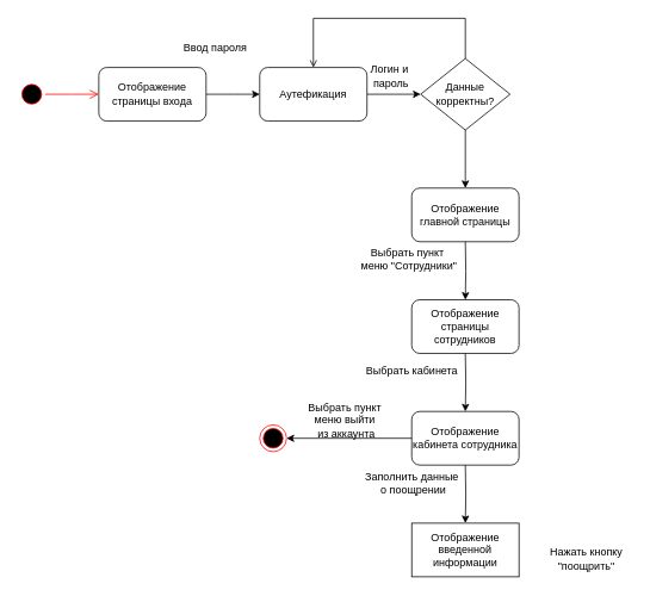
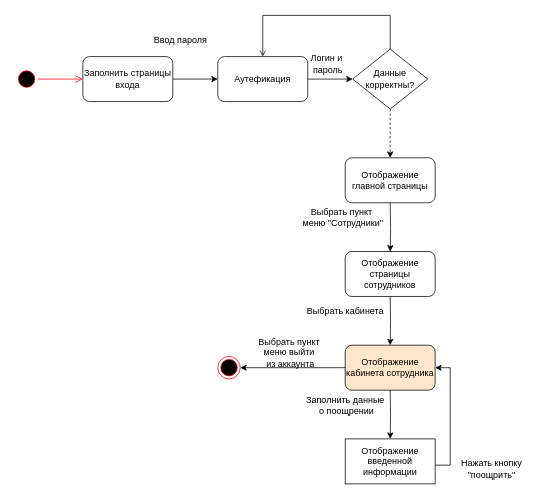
  <mxCell id="0" />
  <mxCell id="1" parent="0" />
  <mxCell id="2" value="" style="ellipse;html=1;shape=startState;fillColor=#000000;strokeColor=#ff0000;" vertex="1" parent="1"><mxGeometry x="20" y="90" width="30" height="30" as="geometry" /></mxCell>
  <mxCell id="3" value="" style="edgeStyle=orthogonalEdgeStyle;html=1;verticalAlign=bottom;endArrow=open;endSize=8;strokeColor=#ff0000;rounded=0;" edge="1" source="2" parent="1"><mxGeometry relative="1" as="geometry"><mxPoint x="110" y="105" as="targetPoint" /></mxGeometry></mxCell>
  <mxCell id="4" style="edgeStyle=orthogonalEdgeStyle;rounded=0;orthogonalLoop=1;jettySize=auto;html=1;" edge="1" parent="1" source="5"><mxGeometry relative="1" as="geometry"><mxPoint x="290" y="105" as="targetPoint" /></mxGeometry></mxCell>
- <mxCell id="5" value="Отображение страницы входа" style="rounded=1;whiteSpace=wrap;html=1;" vertex="1" parent="1"><mxGeometry x="110" y="75" width="120" height="60" as="geometry" /></mxCell>
+ <mxCell id="5" value="Заполнить страницы входа" style="rounded=1;whiteSpace=wrap;html=1;" vertex="1" parent="1"><mxGeometry x="110" y="75" width="120" height="60" as="geometry" /></mxCell>
  <mxCell id="6" style="edgeStyle=orthogonalEdgeStyle;rounded=0;orthogonalLoop=1;jettySize=auto;html=1;" edge="1" parent="1" source="7"><mxGeometry relative="1" as="geometry"><mxPoint x="470" y="105" as="targetPoint" /></mxGeometry></mxCell>
  <mxCell id="7" value="Аутефикация" style="rounded=1;whiteSpace=wrap;html=1;" vertex="1" parent="1"><mxGeometry x="290" y="75" width="120" height="60" as="geometry" /></mxCell>
- <mxCell id="8" style="edgeStyle=orthogonalEdgeStyle;rounded=0;orthogonalLoop=1;jettySize=auto;html=1;entryX=0.5;entryY=0;entryDx=0;entryDy=0;" edge="1" parent="1" source="10" target="11"><mxGeometry relative="1" as="geometry" /></mxCell>
+ <mxCell id="8" style="edgeStyle=orthogonalEdgeStyle;rounded=0;orthogonalLoop=1;jettySize=auto;html=1;entryX=0.5;entryY=0;entryDx=0;entryDy=0;dashed=1;" edge="1" parent="1" source="10" target="11"><mxGeometry relative="1" as="geometry" /></mxCell>
  <mxCell id="9" style="edgeStyle=orthogonalEdgeStyle;rounded=0;orthogonalLoop=1;jettySize=auto;html=1;entryX=0.5;entryY=0;entryDx=0;entryDy=0;exitX=0.5;exitY=0;exitDx=0;exitDy=0;endArrow=open;" edge="1" parent="1" source="10" target="7"><mxGeometry relative="1" as="geometry"><Array as="points"><mxPoint x="520" y="20" /><mxPoint x="350" y="20" /></Array></mxGeometry></mxCell>
  <mxCell id="10" value="&lt;div&gt;Данные&lt;/div&gt;&lt;div&gt;корректны?&lt;br&gt;&lt;/div&gt;" style="rhombus;whiteSpace=wrap;html=1;" vertex="1" parent="1"><mxGeometry x="470" y="65" width="100" height="80" as="geometry" /></mxCell>
  <mxCell id="11" value="Отображение главной страницы" style="rounded=1;whiteSpace=wrap;html=1;" vertex="1" parent="1"><mxGeometry x="460" y="210" width="120" height="60" as="geometry" /></mxCell>
  <mxCell id="12" style="edgeStyle=orthogonalEdgeStyle;rounded=0;orthogonalLoop=1;jettySize=auto;html=1;entryX=0.5;entryY=0;entryDx=0;entryDy=0;" edge="1" parent="1" target="13"><mxGeometry relative="1" as="geometry"><mxPoint x="520" y="270" as="sourcePoint" /></mxGeometry></mxCell>
  <mxCell id="13" value="Отображение страницы сотрудников" style="rounded=1;whiteSpace=wrap;html=1;" vertex="1" parent="1"><mxGeometry x="460" y="335" width="120" height="60" as="geometry" /></mxCell>
  <mxCell id="14" style="edgeStyle=orthogonalEdgeStyle;rounded=0;orthogonalLoop=1;jettySize=auto;html=1;entryX=0.5;entryY=0;entryDx=0;entryDy=0;" edge="1" parent="1" target="15"><mxGeometry relative="1" as="geometry"><mxPoint x="520" y="395" as="sourcePoint" /></mxGeometry></mxCell>
- <mxCell id="15" value="Отображение кабинета сотрудника" style="rounded=1;whiteSpace=wrap;html=1;" vertex="1" parent="1"><mxGeometry x="460" y="460" width="120" height="60" as="geometry" /></mxCell>
+ <mxCell id="15" value="Отображение кабинета сотрудника" style="rounded=1;whiteSpace=wrap;html=1;fillColor=#ffe6cc;" vertex="1" parent="1"><mxGeometry x="460" y="460" width="120" height="60" as="geometry" /></mxCell>
  <mxCell id="16" style="edgeStyle=orthogonalEdgeStyle;rounded=0;orthogonalLoop=1;jettySize=auto;html=1;entryX=0.5;entryY=0;entryDx=0;entryDy=0;" edge="1" parent="1" target="18"><mxGeometry relative="1" as="geometry"><mxPoint x="520" y="520" as="sourcePoint" /></mxGeometry></mxCell>
+ <mxCell id="17" style="edgeStyle=orthogonalEdgeStyle;rounded=0;orthogonalLoop=1;jettySize=auto;html=1;entryX=1;entryY=0.5;entryDx=0;entryDy=0;" edge="1" parent="1" source="18" target="15"><mxGeometry relative="1" as="geometry"><Array as="points"><mxPoint x="600" y="620" /><mxPoint x="600" y="490" /></Array></mxGeometry></mxCell>
  <mxCell id="18" value="Отображение введенной информации" style="whiteSpace=wrap;html=1;rounded=0;" vertex="1" parent="1"><mxGeometry x="460" y="585" width="120" height="60" as="geometry" /></mxCell>
  <mxCell id="19" value="Ввод пароля" style="text;html=1;align=center;verticalAlign=middle;resizable=0;points=[];autosize=1;strokeColor=none;fillColor=none;" vertex="1" parent="1"><mxGeometry x="195" y="38" width="90" height="30" as="geometry" /></mxCell>
  <mxCell id="20" value="&lt;div&gt;Логин и&lt;/div&gt;&lt;div&gt;&amp;nbsp;пароль&lt;/div&gt;" style="text;html=1;align=center;verticalAlign=middle;resizable=0;points=[];autosize=1;strokeColor=none;fillColor=none;" vertex="1" parent="1"><mxGeometry x="400" y="65" width="70" height="40" as="geometry" /></mxCell>
  <mxCell id="21" value="&lt;div&gt;Выбрать пункт&lt;/div&gt;&lt;div&gt;&amp;nbsp;меню &quot;Сотрудники&quot;&lt;/div&gt;" style="text;html=1;align=center;verticalAlign=middle;resizable=0;points=[];autosize=1;strokeColor=none;fillColor=none;" vertex="1" parent="1"><mxGeometry x="390" y="270" width="130" height="40" as="geometry" /></mxCell>
  <mxCell id="22" value="Выбрать кабинета" style="text;html=1;align=center;verticalAlign=middle;resizable=0;points=[];autosize=1;strokeColor=none;fillColor=none;" vertex="1" parent="1"><mxGeometry x="390" y="400" width="140" height="30" as="geometry" /></mxCell>
  <mxCell id="23" value="&lt;div&gt;Заполнить данные&lt;/div&gt;&lt;div&gt;&amp;nbsp;о поощрении&lt;/div&gt;" style="text;html=1;align=center;verticalAlign=middle;resizable=0;points=[];autosize=1;strokeColor=none;fillColor=none;" vertex="1" parent="1"><mxGeometry x="395" y="520" width="130" height="40" as="geometry" /></mxCell>
  <mxCell id="24" value="&lt;div&gt;Нажать кнопку &lt;br&gt;&lt;/div&gt;&lt;div&gt;&quot;поощрить&quot;&lt;/div&gt;" style="text;html=1;align=center;verticalAlign=middle;resizable=0;points=[];autosize=1;strokeColor=none;fillColor=none;" vertex="1" parent="1"><mxGeometry x="605" y="605" width="100" height="40" as="geometry" /></mxCell>
  <mxCell id="25" value="" style="endArrow=classic;html=1;rounded=0;exitX=0;exitY=0.5;exitDx=0;exitDy=0;" edge="1" parent="1" source="15" target="26"><mxGeometry width="50" height="50" relative="1" as="geometry"><mxPoint x="195" y="490" as="sourcePoint" /><mxPoint x="345" y="490" as="targetPoint" /></mxGeometry></mxCell>
  <mxCell id="26" value="" style="ellipse;html=1;shape=endState;fillColor=#000000;strokeColor=#ff0000;" vertex="1" parent="1"><mxGeometry x="290" y="475" width="30" height="30" as="geometry" /></mxCell>
  <mxCell id="27" value="&lt;div&gt;Выбрать пункт &lt;br&gt;&lt;/div&gt;&lt;div&gt;меню выйти&lt;/div&gt;&lt;div&gt;&amp;nbsp;из аккаунта&lt;/div&gt;" style="text;html=1;align=center;verticalAlign=middle;resizable=0;points=[];autosize=1;strokeColor=none;fillColor=none;" vertex="1" parent="1"><mxGeometry x="330" y="440" width="110" height="60" as="geometry" /></mxCell>
